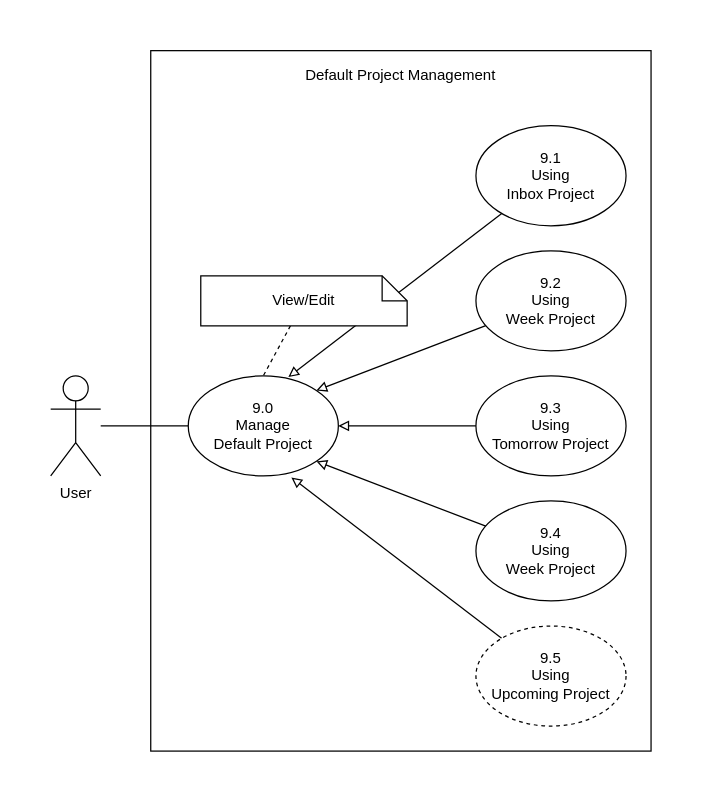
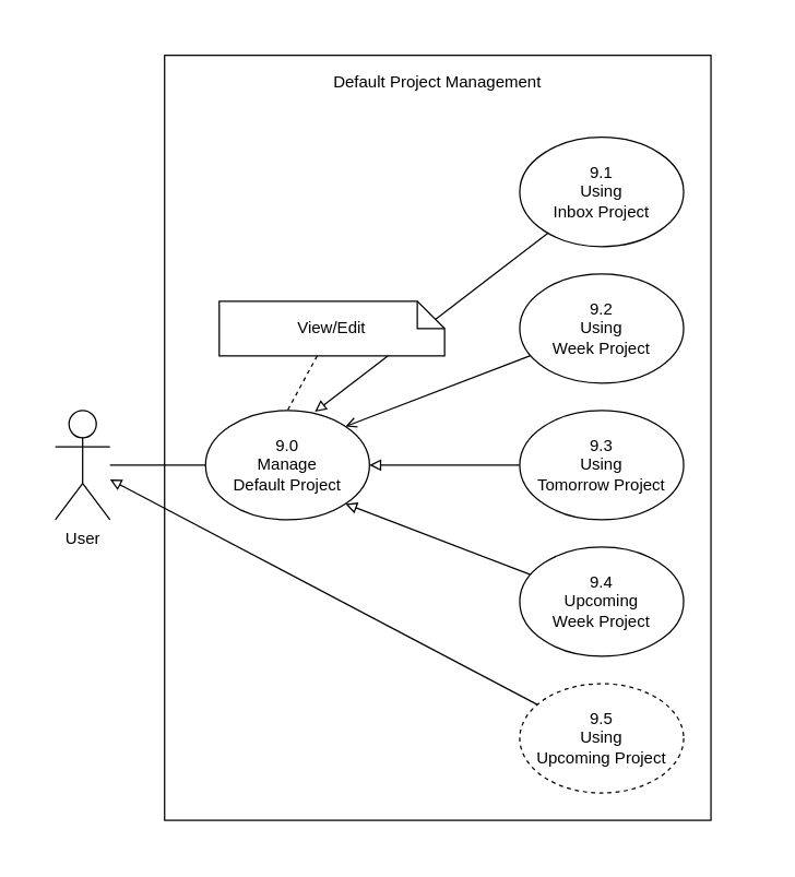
  <mxCell id="0" />
  <mxCell id="1" parent="0" />
  <mxCell id="2" value="" style="rounded=0;whiteSpace=wrap;html=1;glass=0;strokeColor=none;" vertex="1" parent="1"><mxGeometry x="20" y="20" width="540" height="600" as="geometry" /></mxCell>
  <mxCell id="3" value="" style="rounded=0;whiteSpace=wrap;html=1;glass=0;" vertex="1" parent="1"><mxGeometry x="120" y="40" width="400" height="560" as="geometry" /></mxCell>
  <mxCell id="4" style="edgeStyle=orthogonalEdgeStyle;rounded=0;orthogonalLoop=1;jettySize=auto;html=1;entryX=0;entryY=0.5;entryDx=0;entryDy=0;endArrow=none;endFill=0;" edge="1" parent="1" source="5" target="6"><mxGeometry relative="1" as="geometry" /></mxCell>
  <mxCell id="5" value="User" style="shape=umlActor;verticalLabelPosition=bottom;verticalAlign=top;html=1;outlineConnect=0;" vertex="1" parent="1"><mxGeometry x="40" y="300" width="40" height="80" as="geometry" /></mxCell>
  <mxCell id="6" value="9.0&lt;br&gt;Manage&lt;br&gt;Default Project" style="ellipse;whiteSpace=wrap;html=1;" vertex="1" parent="1"><mxGeometry x="150" y="300" width="120" height="80" as="geometry" /></mxCell>
  <mxCell id="7" style="rounded=0;orthogonalLoop=1;jettySize=auto;html=1;endArrow=block;endFill=0;" edge="1" parent="1" source="8"><mxGeometry relative="1" as="geometry"><mxPoint x="230" y="301" as="targetPoint" /></mxGeometry></mxCell>
  <mxCell id="8" value="9.1&lt;br&gt;Using&lt;br&gt;Inbox Project" style="ellipse;whiteSpace=wrap;html=1;" vertex="1" parent="1"><mxGeometry x="380" y="100" width="120" height="80" as="geometry" /></mxCell>
- <mxCell id="9" style="edgeStyle=none;rounded=0;orthogonalLoop=1;jettySize=auto;html=1;entryX=0.687;entryY=1.015;entryDx=0;entryDy=0;endArrow=block;endFill=0;entryPerimeter=0;" edge="1" parent="1" source="10" target="6"><mxGeometry relative="1" as="geometry" /></mxCell>
+ <mxCell id="9" style="edgeStyle=none;rounded=0;orthogonalLoop=1;jettySize=auto;html=1;endArrow=block;endFill=0;" edge="1" parent="1" source="10" target="5"><mxGeometry relative="1" as="geometry" /></mxCell>
  <mxCell id="10" value="9.5&lt;br&gt;Using&lt;br&gt;Upcoming Project" style="ellipse;whiteSpace=wrap;html=1;dashed=1;" vertex="1" parent="1"><mxGeometry x="380" y="500" width="120" height="80" as="geometry" /></mxCell>
  <mxCell id="11" style="edgeStyle=none;rounded=0;orthogonalLoop=1;jettySize=auto;html=1;entryX=1;entryY=1;entryDx=0;entryDy=0;endArrow=block;endFill=0;" edge="1" parent="1" source="12" target="6"><mxGeometry relative="1" as="geometry" /></mxCell>
- <mxCell id="12" value="9.4&lt;br&gt;Using&lt;br&gt;Week Project" style="ellipse;whiteSpace=wrap;html=1;" vertex="1" parent="1"><mxGeometry x="380" y="400" width="120" height="80" as="geometry" /></mxCell>
+ <mxCell id="12" value="9.4&lt;br&gt;Upcoming&lt;br&gt;Week Project" style="ellipse;whiteSpace=wrap;html=1;" vertex="1" parent="1"><mxGeometry x="380" y="400" width="120" height="80" as="geometry" /></mxCell>
  <mxCell id="13" style="edgeStyle=none;rounded=0;orthogonalLoop=1;jettySize=auto;html=1;entryX=1;entryY=0.5;entryDx=0;entryDy=0;endArrow=block;endFill=0;" edge="1" parent="1" source="14" target="6"><mxGeometry relative="1" as="geometry" /></mxCell>
  <mxCell id="14" value="9.3&lt;br&gt;Using&lt;br&gt;Tomorrow Project" style="ellipse;whiteSpace=wrap;html=1;" vertex="1" parent="1"><mxGeometry x="380" y="300" width="120" height="80" as="geometry" /></mxCell>
- <mxCell id="15" style="edgeStyle=none;rounded=0;orthogonalLoop=1;jettySize=auto;html=1;entryX=1;entryY=0;entryDx=0;entryDy=0;endArrow=block;endFill=0;" edge="1" parent="1" source="16" target="6"><mxGeometry relative="1" as="geometry" /></mxCell>
+ <mxCell id="15" style="edgeStyle=none;rounded=0;orthogonalLoop=1;jettySize=auto;html=1;entryX=1;entryY=0;entryDx=0;entryDy=0;endArrow=open;endFill=0;" edge="1" parent="1" source="16" target="6"><mxGeometry relative="1" as="geometry" /></mxCell>
  <mxCell id="16" value="9.2&lt;br&gt;Using&lt;br&gt;Week Project" style="ellipse;whiteSpace=wrap;html=1;" vertex="1" parent="1"><mxGeometry x="380" y="200" width="120" height="80" as="geometry" /></mxCell>
  <mxCell id="17" style="edgeStyle=none;rounded=0;orthogonalLoop=1;jettySize=auto;html=1;entryX=0.5;entryY=0;entryDx=0;entryDy=0;endArrow=none;endFill=0;dashed=1;" edge="1" parent="1" source="18" target="6"><mxGeometry relative="1" as="geometry" /></mxCell>
  <mxCell id="18" value="View/Edit" style="shape=note;size=20;whiteSpace=wrap;html=1;" vertex="1" parent="1"><mxGeometry x="160" y="220" width="165" height="40" as="geometry" /></mxCell>
  <mxCell id="19" value="Default Project Management" style="text;html=1;strokeColor=none;fillColor=none;align=center;verticalAlign=middle;whiteSpace=wrap;rounded=0;glass=0;" vertex="1" parent="1"><mxGeometry x="230" y="50" width="180" height="20" as="geometry" /></mxCell>
